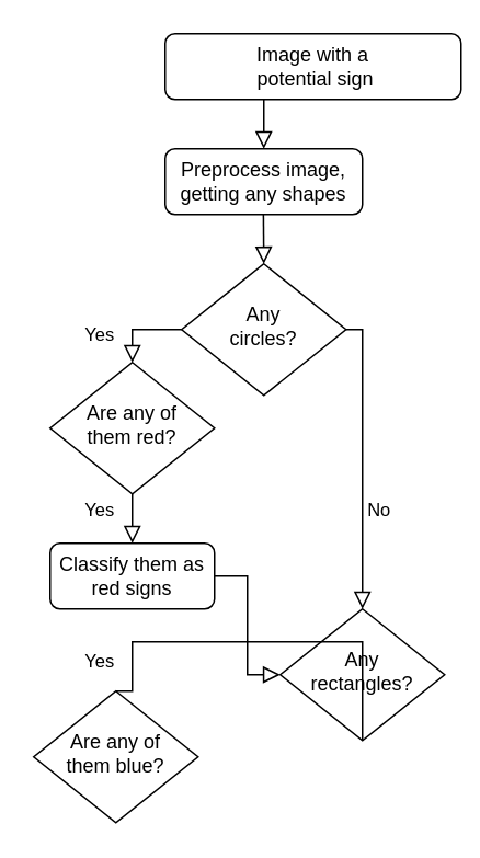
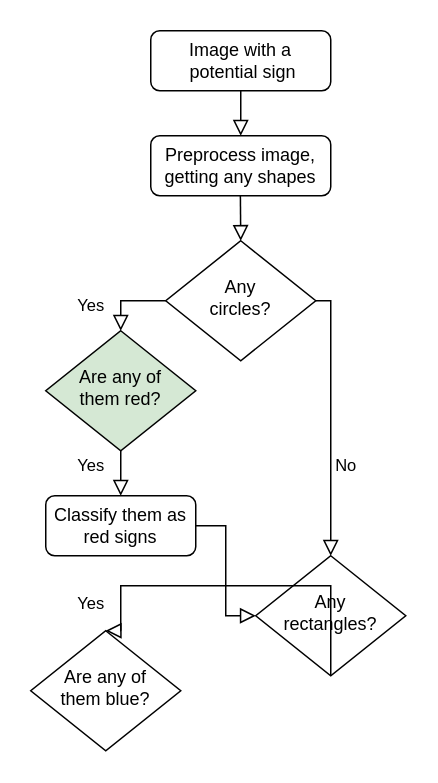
  <mxCell id="0" />
  <mxCell id="1" parent="0" />
  <mxCell id="2" value="" style="rounded=0;html=1;jettySize=auto;orthogonalLoop=1;fontSize=11;endArrow=block;endFill=0;endSize=8;strokeWidth=1;shadow=0;labelBackgroundColor=none;edgeStyle=orthogonalEdgeStyle;" edge="1" parent="1" source="3"><mxGeometry relative="1" as="geometry"><mxPoint x="160" y="90" as="targetPoint" /><Array as="points"><mxPoint x="160" y="80" /><mxPoint x="160" y="80" /></Array></mxGeometry></mxCell>
- <mxCell id="3" value="&lt;div&gt;Image with a&lt;/div&gt;&lt;div&gt;&amp;nbsp;potential sign&lt;br&gt;&lt;/div&gt;" style="rounded=1;whiteSpace=wrap;html=1;fontSize=12;glass=0;strokeWidth=1;shadow=0;" vertex="1" parent="1"><mxGeometry x="100" y="20" width="180" height="40" as="geometry" /></mxCell>
+ <mxCell id="3" value="&lt;div&gt;Image with a&lt;/div&gt;&lt;div&gt;&amp;nbsp;potential sign&lt;br&gt;&lt;/div&gt;" style="rounded=1;whiteSpace=wrap;html=1;fontSize=12;glass=0;strokeWidth=1;shadow=0;" vertex="1" parent="1"><mxGeometry x="100" y="20" width="120" height="40" as="geometry" /></mxCell>
  <mxCell id="4" value="&lt;div&gt;Preprocess image,&lt;/div&gt;&lt;div&gt;getting any shapes&lt;br&gt;&lt;/div&gt;" style="rounded=1;whiteSpace=wrap;html=1;fontSize=12;glass=0;strokeWidth=1;shadow=0;" vertex="1" parent="1"><mxGeometry x="100" y="90" width="120" height="40" as="geometry" /></mxCell>
  <mxCell id="5" value="" style="rounded=0;html=1;jettySize=auto;orthogonalLoop=1;fontSize=11;endArrow=block;endFill=0;endSize=8;strokeWidth=1;shadow=0;labelBackgroundColor=none;edgeStyle=orthogonalEdgeStyle;" edge="1" parent="1"><mxGeometry relative="1" as="geometry"><mxPoint x="159.76" y="130" as="sourcePoint" /><mxPoint x="160" y="160" as="targetPoint" /></mxGeometry></mxCell>
  <mxCell id="6" value="&lt;div&gt;Any&lt;br&gt;&lt;/div&gt;&lt;div&gt;circles?&lt;/div&gt;" style="rhombus;whiteSpace=wrap;html=1;shadow=0;fontFamily=Helvetica;fontSize=12;align=center;strokeWidth=1;spacing=6;spacingTop=-4;" vertex="1" parent="1"><mxGeometry x="110" y="160" width="100" height="80" as="geometry" /></mxCell>
  <mxCell id="7" value="No" style="edgeStyle=orthogonalEdgeStyle;rounded=0;html=1;jettySize=auto;orthogonalLoop=1;fontSize=11;endArrow=block;endFill=0;endSize=8;strokeWidth=1;shadow=0;labelBackgroundColor=none;entryX=0.5;entryY=0;entryDx=0;entryDy=0;exitX=1;exitY=0.5;exitDx=0;exitDy=0;" edge="1" parent="1" target="12" source="6"><mxGeometry x="0.336" y="10" relative="1" as="geometry"><mxPoint as="offset" /><mxPoint x="210" y="199.83" as="sourcePoint" /><mxPoint x="240" y="260" as="targetPoint" /><Array as="points"><mxPoint x="220" y="200" /></Array></mxGeometry></mxCell>
  <mxCell id="8" value="Yes" style="rounded=0;html=1;jettySize=auto;orthogonalLoop=1;fontSize=11;endArrow=block;endFill=0;endSize=8;strokeWidth=1;shadow=0;labelBackgroundColor=none;edgeStyle=orthogonalEdgeStyle;exitX=0;exitY=0.5;exitDx=0;exitDy=0;entryX=0.5;entryY=0;entryDx=0;entryDy=0;" edge="1" parent="1" source="6" target="9"><mxGeometry x="0.333" y="-20" relative="1" as="geometry"><mxPoint as="offset" /><mxPoint x="80" y="190" as="sourcePoint" /><mxPoint x="80" y="260" as="targetPoint" /><Array as="points"><mxPoint x="80" y="200" /></Array></mxGeometry></mxCell>
- <mxCell id="9" value="&lt;div&gt;Are any of&lt;/div&gt;&lt;div&gt;them red?&lt;br&gt;&lt;/div&gt;" style="rhombus;whiteSpace=wrap;html=1;shadow=0;fontFamily=Helvetica;fontSize=12;align=center;strokeWidth=1;spacing=6;spacingTop=-4;" vertex="1" parent="1"><mxGeometry x="30" y="220" width="100" height="80" as="geometry" /></mxCell>
+ <mxCell id="9" value="&lt;div&gt;Are any of&lt;/div&gt;&lt;div&gt;them red?&lt;br&gt;&lt;/div&gt;" style="rhombus;whiteSpace=wrap;html=1;shadow=0;fontFamily=Helvetica;fontSize=12;align=center;strokeWidth=1;spacing=6;spacingTop=-4;fillColor=#d5e8d4;" vertex="1" parent="1"><mxGeometry x="30" y="220" width="100" height="80" as="geometry" /></mxCell>
  <mxCell id="10" value="Yes" style="rounded=0;html=1;jettySize=auto;orthogonalLoop=1;fontSize=11;endArrow=block;endFill=0;endSize=8;strokeWidth=1;shadow=0;labelBackgroundColor=none;edgeStyle=orthogonalEdgeStyle;exitX=0.5;exitY=1;exitDx=0;exitDy=0;entryX=0.5;entryY=0;entryDx=0;entryDy=0;" edge="1" parent="1" source="9" target="11"><mxGeometry x="-0.333" y="-20" relative="1" as="geometry"><mxPoint as="offset" /><mxPoint x="-20" y="300" as="sourcePoint" /><mxPoint x="0" y="300" as="targetPoint" /><Array as="points" /></mxGeometry></mxCell>
  <mxCell id="11" value="&lt;div&gt;Classify them as&lt;/div&gt;&lt;div&gt;red signs&lt;br&gt;&lt;/div&gt;" style="rounded=1;whiteSpace=wrap;html=1;fontSize=12;glass=0;strokeWidth=1;shadow=0;" vertex="1" parent="1"><mxGeometry x="30" y="330" width="100" height="40" as="geometry" /></mxCell>
  <mxCell id="12" value="&lt;div&gt;Any &lt;br&gt;&lt;/div&gt;&lt;div&gt;rectangles?&lt;br&gt;&lt;/div&gt;" style="rhombus;whiteSpace=wrap;html=1;shadow=0;fontFamily=Helvetica;fontSize=12;align=center;strokeWidth=1;spacing=6;spacingTop=-4;" vertex="1" parent="1"><mxGeometry x="170" y="370" width="100" height="80" as="geometry" /></mxCell>
  <mxCell id="13" value="" style="rounded=0;html=1;jettySize=auto;orthogonalLoop=1;fontSize=11;endArrow=block;endFill=0;endSize=8;strokeWidth=1;shadow=0;labelBackgroundColor=none;edgeStyle=orthogonalEdgeStyle;exitX=1;exitY=0.5;exitDx=0;exitDy=0;entryX=0;entryY=0.5;entryDx=0;entryDy=0;" edge="1" parent="1" source="11" target="12"><mxGeometry relative="1" as="geometry"><mxPoint x="-50.34" y="350" as="sourcePoint" /><mxPoint x="-50.1" y="380" as="targetPoint" /></mxGeometry></mxCell>
  <mxCell id="14" value="&lt;div&gt;Are any of&lt;/div&gt;&lt;div&gt;them blue?&lt;br&gt;&lt;/div&gt;" style="rhombus;whiteSpace=wrap;html=1;shadow=0;fontFamily=Helvetica;fontSize=12;align=center;strokeWidth=1;spacing=6;spacingTop=-4;" vertex="1" parent="1"><mxGeometry x="20" y="420" width="100" height="80" as="geometry" /></mxCell>
- <mxCell id="15" value="Yes" style="edgeStyle=orthogonalEdgeStyle;rounded=0;html=1;jettySize=auto;orthogonalLoop=1;fontSize=11;endArrow=none;endFill=0;endSize=8;strokeWidth=1;shadow=0;labelBackgroundColor=none;entryX=0.5;entryY=0;entryDx=0;entryDy=0;exitX=0.5;exitY=1;exitDx=0;exitDy=0;" edge="1" parent="1" source="12" target="14"><mxGeometry x="0.765" y="-20" relative="1" as="geometry"><mxPoint as="offset" /><mxPoint x="270" y="410" as="sourcePoint" /><mxPoint x="280" y="520" as="targetPoint" /><Array as="points"><mxPoint x="80" y="390" /></Array></mxGeometry></mxCell>
+ <mxCell id="15" value="Yes" style="edgeStyle=orthogonalEdgeStyle;rounded=0;html=1;jettySize=auto;orthogonalLoop=1;fontSize=11;endArrow=block;endFill=0;endSize=8;strokeWidth=1;shadow=0;labelBackgroundColor=none;entryX=0.5;entryY=0;entryDx=0;entryDy=0;exitX=0.5;exitY=1;exitDx=0;exitDy=0;" edge="1" parent="1" source="12" target="14"><mxGeometry x="0.765" y="-20" relative="1" as="geometry"><mxPoint as="offset" /><mxPoint x="270" y="410" as="sourcePoint" /><mxPoint x="280" y="520" as="targetPoint" /><Array as="points"><mxPoint x="80" y="390" /></Array></mxGeometry></mxCell>
